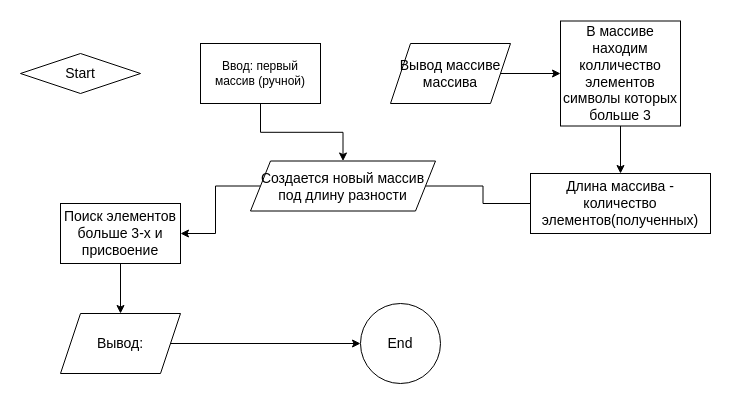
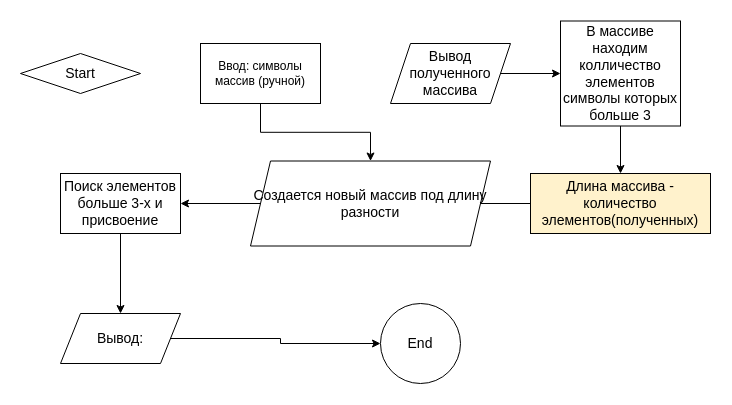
  <mxCell id="0" />
  <mxCell id="1" parent="0" />
  <mxCell id="2" value="&lt;font style=&quot;font-size: 14px;&quot;&gt;Start&lt;/font&gt;" style="rhombus;whiteSpace=wrap;html=1;" vertex="1" parent="1"><mxGeometry x="20" y="53" width="120" height="40" as="geometry" /></mxCell>
  <mxCell id="3" value="" style="edgeStyle=orthogonalEdgeStyle;rounded=0;orthogonalLoop=1;jettySize=auto;html=1;fontSize=14;" edge="1" parent="1" source="4" target="12"><mxGeometry relative="1" as="geometry" /></mxCell>
- <mxCell id="4" value="Ввод: первый массив (ручной)" style="whiteSpace=wrap;html=1;" vertex="1" parent="1"><mxGeometry x="200" y="43" width="120" height="60" as="geometry" /></mxCell>
+ <mxCell id="4" value="Ввод: символы массив (ручной)" style="whiteSpace=wrap;html=1;" vertex="1" parent="1"><mxGeometry x="200" y="43" width="120" height="60" as="geometry" /></mxCell>
  <mxCell id="5" value="" style="edgeStyle=orthogonalEdgeStyle;rounded=0;orthogonalLoop=1;jettySize=auto;html=1;fontSize=14;" edge="1" parent="1" source="6" target="8"><mxGeometry relative="1" as="geometry" /></mxCell>
- <mxCell id="6" value="Вывод массиве массива" style="shape=parallelogram;perimeter=parallelogramPerimeter;whiteSpace=wrap;html=1;fixedSize=1;fontSize=14;" vertex="1" parent="1"><mxGeometry x="390" y="43" width="120" height="60" as="geometry" /></mxCell>
+ <mxCell id="6" value="Вывод полученного массива" style="shape=parallelogram;perimeter=parallelogramPerimeter;whiteSpace=wrap;html=1;fixedSize=1;fontSize=14;" vertex="1" parent="1"><mxGeometry x="390" y="43" width="120" height="60" as="geometry" /></mxCell>
  <mxCell id="7" value="" style="edgeStyle=orthogonalEdgeStyle;rounded=0;orthogonalLoop=1;jettySize=auto;html=1;fontSize=14;" edge="1" parent="1" source="8" target="10"><mxGeometry relative="1" as="geometry" /></mxCell>
  <mxCell id="8" value="В массиве находим колличество элементов символы которых больше 3" style="whiteSpace=wrap;html=1;fontSize=14;" vertex="1" parent="1"><mxGeometry x="560" y="20.5" width="120" height="105" as="geometry" /></mxCell>
  <mxCell id="9" value="" style="edgeStyle=orthogonalEdgeStyle;rounded=0;orthogonalLoop=1;jettySize=auto;html=1;fontSize=14;endArrow=none;" edge="1" parent="1" source="10" target="12"><mxGeometry relative="1" as="geometry" /></mxCell>
- <mxCell id="10" value="Длина массива - количество элементов(полученных)" style="whiteSpace=wrap;html=1;fontSize=14;" vertex="1" parent="1"><mxGeometry x="530" y="173" width="180" height="60" as="geometry" /></mxCell>
+ <mxCell id="10" value="Длина массива - количество элементов(полученных)" style="whiteSpace=wrap;html=1;fontSize=14;fillColor=#fff2cc;" vertex="1" parent="1"><mxGeometry x="530" y="173" width="180" height="60" as="geometry" /></mxCell>
  <mxCell id="11" value="" style="edgeStyle=orthogonalEdgeStyle;rounded=0;orthogonalLoop=1;jettySize=auto;html=1;fontSize=14;" edge="1" parent="1" source="12" target="14"><mxGeometry relative="1" as="geometry" /></mxCell>
- <mxCell id="12" value="Создается новый массив под длину разности" style="shape=parallelogram;perimeter=parallelogramPerimeter;whiteSpace=wrap;html=1;fixedSize=1;fontSize=14;" vertex="1" parent="1"><mxGeometry x="250" y="160.5" width="185" height="50" as="geometry" /></mxCell>
+ <mxCell id="12" value="Создается новый массив под длину разности" style="shape=parallelogram;perimeter=parallelogramPerimeter;whiteSpace=wrap;html=1;fixedSize=1;fontSize=14;" vertex="1" parent="1"><mxGeometry x="250" y="160.5" width="240" height="85" as="geometry" /></mxCell>
  <mxCell id="13" value="" style="edgeStyle=orthogonalEdgeStyle;rounded=0;orthogonalLoop=1;jettySize=auto;html=1;fontSize=14;" edge="1" parent="1" source="14" target="17"><mxGeometry relative="1" as="geometry" /></mxCell>
- <mxCell id="14" value="Поиск элементов больше 3-х и присвоение" style="whiteSpace=wrap;html=1;fontSize=14;" vertex="1" parent="1"><mxGeometry x="60" y="203" width="120" height="60" as="geometry" /></mxCell>
- <mxCell id="15" value="End" style="ellipse;whiteSpace=wrap;html=1;fontSize=14;" vertex="1" parent="1"><mxGeometry x="360" y="303" width="80" height="80" as="geometry" /></mxCell>
+ <mxCell id="14" value="Поиск элементов больше 3-х и присвоение" style="whiteSpace=wrap;html=1;fontSize=14;" vertex="1" parent="1"><mxGeometry x="60" y="173" width="120" height="60" as="geometry" /></mxCell>
+ <mxCell id="15" value="End" style="ellipse;whiteSpace=wrap;html=1;fontSize=14;" vertex="1" parent="1"><mxGeometry x="380" y="303" width="80" height="80" as="geometry" /></mxCell>
  <mxCell id="16" value="" style="edgeStyle=orthogonalEdgeStyle;rounded=0;orthogonalLoop=1;jettySize=auto;html=1;fontSize=14;" edge="1" parent="1" source="17" target="15"><mxGeometry relative="1" as="geometry" /></mxCell>
- <mxCell id="17" value="Вывод:" style="shape=parallelogram;perimeter=parallelogramPerimeter;whiteSpace=wrap;html=1;fixedSize=1;fontSize=14;" vertex="1" parent="1"><mxGeometry x="60" y="313" width="120" height="60" as="geometry" /></mxCell>
+ <mxCell id="17" value="Вывод:" style="shape=parallelogram;perimeter=parallelogramPerimeter;whiteSpace=wrap;html=1;fixedSize=1;fontSize=14;" vertex="1" parent="1"><mxGeometry x="60" y="313" width="120" height="50" as="geometry" /></mxCell>
